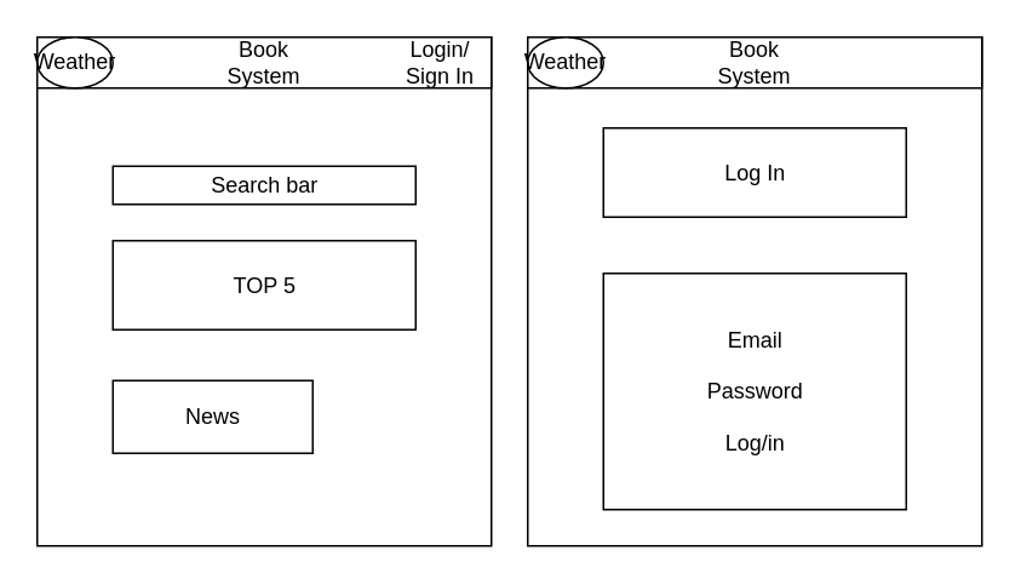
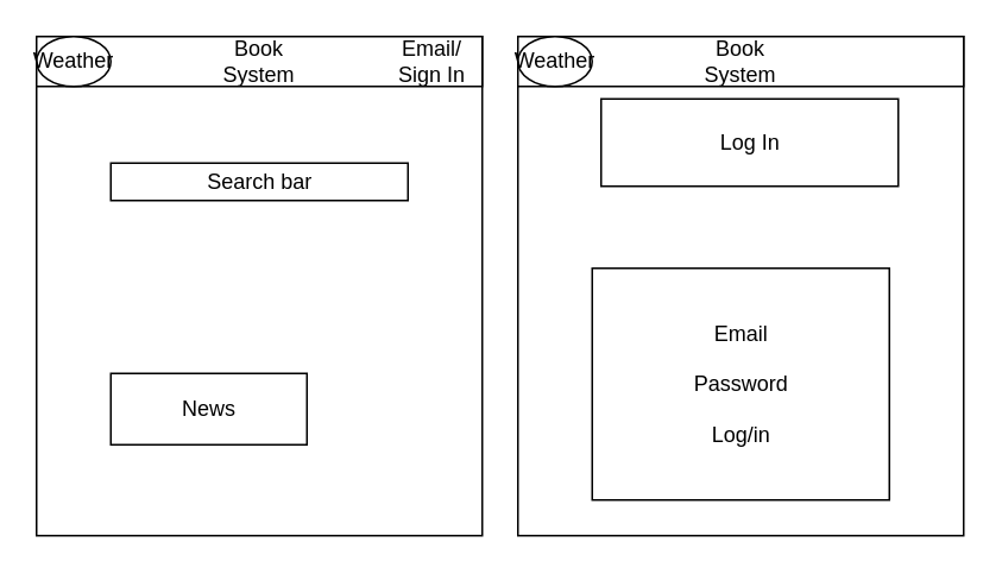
  <mxCell id="0" />
  <mxCell id="1" parent="0" />
  <mxCell id="2" value="" style="group" vertex="1" connectable="0" parent="1"><mxGeometry x="20" y="20" width="250" height="280" as="geometry" /></mxCell>
  <mxCell id="3" value="" style="rounded=0;whiteSpace=wrap;html=1;" vertex="1" parent="2"><mxGeometry width="250" height="280" as="geometry" /></mxCell>
- <mxCell id="4" value="TOP 5" style="rounded=0;whiteSpace=wrap;html=1;" vertex="1" parent="2"><mxGeometry x="41.667" y="112" width="166.667" height="49" as="geometry" /></mxCell>
  <mxCell id="5" value="News" style="rounded=0;whiteSpace=wrap;html=1;" vertex="1" parent="2"><mxGeometry x="41.667" y="189" width="110" height="40" as="geometry" /></mxCell>
  <mxCell id="6" value="" style="rounded=0;whiteSpace=wrap;html=1;" vertex="1" parent="2"><mxGeometry width="250" height="28" as="geometry" /></mxCell>
  <mxCell id="7" value="Book System" style="text;html=1;strokeColor=none;fillColor=none;align=center;verticalAlign=middle;whiteSpace=wrap;rounded=0;" vertex="1" parent="2"><mxGeometry x="97.222" y="3.5" width="55.556" height="21" as="geometry" /></mxCell>
- <mxCell id="8" value="Login/ Sign In" style="text;html=1;strokeColor=none;fillColor=none;align=center;verticalAlign=middle;whiteSpace=wrap;rounded=0;" vertex="1" parent="2"><mxGeometry x="194.444" y="3.5" width="55.556" height="21" as="geometry" /></mxCell>
+ <mxCell id="8" value="Email/ Sign In" style="text;html=1;strokeColor=none;fillColor=none;align=center;verticalAlign=middle;whiteSpace=wrap;rounded=0;" vertex="1" parent="2"><mxGeometry x="194.444" y="3.5" width="55.556" height="21" as="geometry" /></mxCell>
  <mxCell id="9" value="Weather" style="ellipse;whiteSpace=wrap;html=1;" vertex="1" parent="2"><mxGeometry width="41.667" height="28" as="geometry" /></mxCell>
  <mxCell id="10" value="Search bar" style="rounded=0;whiteSpace=wrap;html=1;" vertex="1" parent="2"><mxGeometry x="41.667" y="71" width="166.667" height="21" as="geometry" /></mxCell>
  <mxCell id="11" value="" style="group" vertex="1" connectable="0" parent="1"><mxGeometry x="290" y="20" width="250" height="280" as="geometry" /></mxCell>
  <mxCell id="12" value="" style="rounded=0;whiteSpace=wrap;html=1;" vertex="1" parent="11"><mxGeometry width="250" height="280" as="geometry" /></mxCell>
  <mxCell id="13" value="" style="rounded=0;whiteSpace=wrap;html=1;" vertex="1" parent="11"><mxGeometry width="250" height="28" as="geometry" /></mxCell>
  <mxCell id="14" value="Book System" style="text;html=1;strokeColor=none;fillColor=none;align=center;verticalAlign=middle;whiteSpace=wrap;rounded=0;" vertex="1" parent="11"><mxGeometry x="97.222" y="3.5" width="55.556" height="21" as="geometry" /></mxCell>
  <mxCell id="15" value="Weather" style="ellipse;whiteSpace=wrap;html=1;" vertex="1" parent="11"><mxGeometry width="41.667" height="28" as="geometry" /></mxCell>
- <mxCell id="16" value="Log In" style="rounded=0;whiteSpace=wrap;html=1;" vertex="1" parent="11"><mxGeometry x="41.667" y="50" width="166.667" height="49" as="geometry" /></mxCell>
+ <mxCell id="16" value="Log In" style="rounded=0;whiteSpace=wrap;html=1;" vertex="1" parent="11"><mxGeometry x="46.667" y="35" width="166.667" height="49" as="geometry" /></mxCell>
  <mxCell id="17" value="Email&lt;br&gt;&lt;br&gt;Password&lt;br&gt;&lt;br&gt;Log/in" style="rounded=0;whiteSpace=wrap;html=1;" vertex="1" parent="11"><mxGeometry x="41.67" y="130" width="166.67" height="130" as="geometry" /></mxCell>
